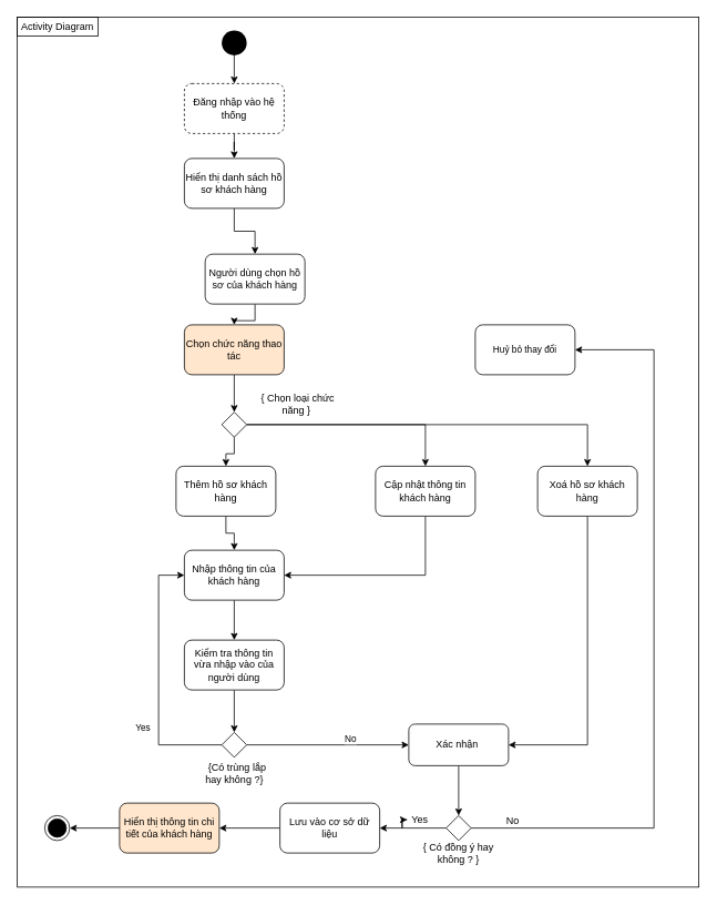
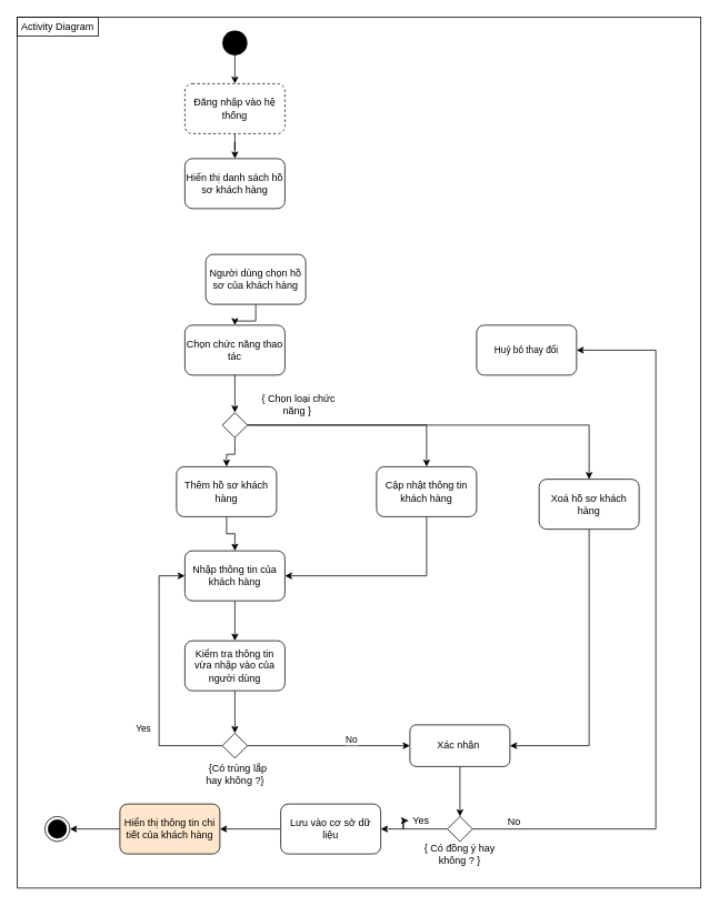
  <mxCell id="0" />
  <mxCell id="1" parent="0" />
  <mxCell id="2" style="edgeStyle=orthogonalEdgeStyle;rounded=0;orthogonalLoop=1;jettySize=auto;html=1;" parent="1" source="3" target="8" edge="1"><mxGeometry relative="1" as="geometry" /></mxCell>
  <mxCell id="3" value="Đăng nhập vào hệ thống" style="rounded=1;whiteSpace=wrap;html=1;dashed=1;" parent="1" vertex="1"><mxGeometry x="221" y="100" width="120" height="60" as="geometry" /></mxCell>
  <mxCell id="4" style="edgeStyle=orthogonalEdgeStyle;rounded=0;orthogonalLoop=1;jettySize=auto;html=1;entryX=0.5;entryY=0;entryDx=0;entryDy=0;" parent="1" target="3" edge="1"><mxGeometry relative="1" as="geometry"><mxPoint x="281" y="64" as="sourcePoint" /></mxGeometry></mxCell>
  <mxCell id="5" value="" style="ellipse;fillColor=#000000;strokeColor=none;" parent="1" vertex="1"><mxGeometry x="266" y="36" width="30" height="30" as="geometry" /></mxCell>
  <mxCell id="6" value="" style="ellipse;html=1;shape=endState;fillColor=#000000;strokeColor=#000000;" parent="1" vertex="1"><mxGeometry x="53" y="980" width="30" height="30" as="geometry" /></mxCell>
- <mxCell id="7" style="edgeStyle=orthogonalEdgeStyle;rounded=0;orthogonalLoop=1;jettySize=auto;html=1;entryX=0.5;entryY=0;entryDx=0;entryDy=0;" parent="1" source="8" target="10" edge="1"><mxGeometry relative="1" as="geometry" /></mxCell>
  <mxCell id="8" value="Hiển thị danh sách hồ sơ khách hàng" style="rounded=1;whiteSpace=wrap;html=1;" parent="1" vertex="1"><mxGeometry x="221" y="190" width="120" height="60" as="geometry" /></mxCell>
  <mxCell id="9" style="edgeStyle=orthogonalEdgeStyle;rounded=0;orthogonalLoop=1;jettySize=auto;html=1;entryX=0.5;entryY=0;entryDx=0;entryDy=0;" parent="1" source="10" target="14" edge="1"><mxGeometry relative="1" as="geometry" /></mxCell>
  <mxCell id="10" value="Người dùng chọn hồ sơ của khách hàng" style="rounded=1;whiteSpace=wrap;html=1;" parent="1" vertex="1"><mxGeometry x="246" y="305" width="120" height="60" as="geometry" /></mxCell>
  <mxCell id="11" style="edgeStyle=orthogonalEdgeStyle;rounded=0;orthogonalLoop=1;jettySize=auto;html=1;" edge="1" parent="1" source="12" target="6"><mxGeometry relative="1" as="geometry" /></mxCell>
  <mxCell id="12" value="Hiển thị thông tin chi tiết của khách hàng" style="rounded=1;whiteSpace=wrap;html=1;fillColor=#ffe6cc;" parent="1" vertex="1"><mxGeometry x="143" y="965" width="120" height="60" as="geometry" /></mxCell>
  <mxCell id="13" style="edgeStyle=orthogonalEdgeStyle;rounded=0;orthogonalLoop=1;jettySize=auto;html=1;entryX=0.5;entryY=0;entryDx=0;entryDy=0;" parent="1" source="14" target="18" edge="1"><mxGeometry relative="1" as="geometry" /></mxCell>
- <mxCell id="14" value="Chọn chức năng thao tác" style="rounded=1;whiteSpace=wrap;html=1;fillColor=#ffe6cc;" parent="1" vertex="1"><mxGeometry x="221" y="390" width="120" height="60" as="geometry" /></mxCell>
+ <mxCell id="14" value="Chọn chức năng thao tác" style="rounded=1;whiteSpace=wrap;html=1;" parent="1" vertex="1"><mxGeometry x="221" y="390" width="120" height="60" as="geometry" /></mxCell>
  <mxCell id="15" style="edgeStyle=orthogonalEdgeStyle;rounded=0;orthogonalLoop=1;jettySize=auto;html=1;entryX=0.5;entryY=0;entryDx=0;entryDy=0;" parent="1" source="18" target="20" edge="1"><mxGeometry relative="1" as="geometry" /></mxCell>
  <mxCell id="16" style="edgeStyle=orthogonalEdgeStyle;rounded=0;orthogonalLoop=1;jettySize=auto;html=1;entryX=0.5;entryY=0;entryDx=0;entryDy=0;" parent="1" source="18" target="22" edge="1"><mxGeometry relative="1" as="geometry" /></mxCell>
  <mxCell id="17" style="edgeStyle=orthogonalEdgeStyle;rounded=0;orthogonalLoop=1;jettySize=auto;html=1;entryX=0.5;entryY=0;entryDx=0;entryDy=0;" parent="1" source="18" target="24" edge="1"><mxGeometry relative="1" as="geometry"><Array as="points"><mxPoint x="706" y="510" /></Array></mxGeometry></mxCell>
  <mxCell id="18" value="" style="rhombus;" parent="1" vertex="1"><mxGeometry x="266" y="495" width="30" height="30" as="geometry" /></mxCell>
  <mxCell id="19" style="edgeStyle=orthogonalEdgeStyle;rounded=0;orthogonalLoop=1;jettySize=auto;html=1;entryX=0.5;entryY=0;entryDx=0;entryDy=0;" parent="1" source="20" target="26" edge="1"><mxGeometry relative="1" as="geometry" /></mxCell>
  <mxCell id="20" value="Thêm hồ sơ khách hàng" style="rounded=1;whiteSpace=wrap;html=1;" parent="1" vertex="1"><mxGeometry x="211" y="560" width="120" height="60" as="geometry" /></mxCell>
  <mxCell id="21" style="edgeStyle=orthogonalEdgeStyle;rounded=0;orthogonalLoop=1;jettySize=auto;html=1;entryX=1;entryY=0.5;entryDx=0;entryDy=0;" parent="1" source="22" target="26" edge="1"><mxGeometry relative="1" as="geometry"><Array as="points"><mxPoint x="511" y="691" /></Array><mxPoint x="592" y="696" as="sourcePoint" /></mxGeometry></mxCell>
  <mxCell id="22" value="Cập nhật thông tin khách hàng" style="rounded=1;whiteSpace=wrap;html=1;" parent="1" vertex="1"><mxGeometry x="451" y="560" width="120" height="60" as="geometry" /></mxCell>
  <mxCell id="23" style="edgeStyle=orthogonalEdgeStyle;rounded=0;orthogonalLoop=1;jettySize=auto;html=1;entryX=1;entryY=0.5;entryDx=0;entryDy=0;" edge="1" parent="1" source="24" target="35"><mxGeometry relative="1" as="geometry"><Array as="points"><mxPoint x="706" y="895" /></Array></mxGeometry></mxCell>
- <mxCell id="24" value="Xoá hồ sơ khách hàng" style="rounded=1;whiteSpace=wrap;html=1;" parent="1" vertex="1"><mxGeometry x="646" y="560" width="120" height="60" as="geometry" /></mxCell>
+ <mxCell id="24" value="Xoá hồ sơ khách hàng" style="rounded=1;whiteSpace=wrap;html=1;" parent="1" vertex="1"><mxGeometry x="646" y="575" width="120" height="60" as="geometry" /></mxCell>
  <mxCell id="25" style="edgeStyle=orthogonalEdgeStyle;rounded=0;orthogonalLoop=1;jettySize=auto;html=1;" parent="1" source="26" target="28" edge="1"><mxGeometry relative="1" as="geometry" /></mxCell>
  <mxCell id="26" value="Nhập thông tin của khách hàng" style="rounded=1;whiteSpace=wrap;html=1;" parent="1" vertex="1"><mxGeometry x="221" y="661" width="120" height="60" as="geometry" /></mxCell>
  <mxCell id="27" style="edgeStyle=orthogonalEdgeStyle;rounded=0;orthogonalLoop=1;jettySize=auto;html=1;entryX=0.5;entryY=0;entryDx=0;entryDy=0;" parent="1" source="28" target="33" edge="1"><mxGeometry relative="1" as="geometry" /></mxCell>
  <mxCell id="28" value="Kiểm tra thông tin vừa nhập vào của người dùng" style="rounded=1;whiteSpace=wrap;html=1;" parent="1" vertex="1"><mxGeometry x="221" y="769" width="120" height="60" as="geometry" /></mxCell>
  <mxCell id="29" style="edgeStyle=orthogonalEdgeStyle;rounded=0;orthogonalLoop=1;jettySize=auto;html=1;entryX=0;entryY=0.5;entryDx=0;entryDy=0;" parent="1" source="33" target="26" edge="1"><mxGeometry relative="1" as="geometry"><mxPoint x="151" y="810" as="targetPoint" /><Array as="points"><mxPoint x="190" y="895" /><mxPoint x="190" y="691" /></Array></mxGeometry></mxCell>
  <mxCell id="30" value="Yes" style="edgeLabel;html=1;align=center;verticalAlign=middle;resizable=0;points=[];" parent="29" vertex="1" connectable="0"><mxGeometry x="0.192" y="4" relative="1" as="geometry"><mxPoint x="-16" y="88" as="offset" /></mxGeometry></mxCell>
  <mxCell id="31" style="edgeStyle=orthogonalEdgeStyle;rounded=0;orthogonalLoop=1;jettySize=auto;html=1;" parent="1" source="33" target="35" edge="1"><mxGeometry relative="1" as="geometry" /></mxCell>
  <mxCell id="32" value="No" style="edgeLabel;html=1;align=center;verticalAlign=middle;resizable=0;points=[];" parent="31" vertex="1" connectable="0"><mxGeometry x="0.342" y="2" relative="1" as="geometry"><mxPoint x="-7" y="-6" as="offset" /></mxGeometry></mxCell>
  <mxCell id="33" value="" style="rhombus;" parent="1" vertex="1"><mxGeometry x="266" y="880" width="30" height="30" as="geometry" /></mxCell>
  <mxCell id="34" style="edgeStyle=orthogonalEdgeStyle;rounded=0;orthogonalLoop=1;jettySize=auto;html=1;entryX=0.5;entryY=0;entryDx=0;entryDy=0;" parent="1" source="35" target="38" edge="1"><mxGeometry relative="1" as="geometry" /></mxCell>
  <mxCell id="35" value="Xác nhận&amp;nbsp;" style="rounded=1;whiteSpace=wrap;html=1;" parent="1" vertex="1"><mxGeometry x="491" y="870" width="120" height="50" as="geometry" /></mxCell>
  <mxCell id="36" style="edgeStyle=orthogonalEdgeStyle;rounded=0;orthogonalLoop=1;jettySize=auto;html=1;" parent="1" source="46" target="41" edge="1"><mxGeometry relative="1" as="geometry"><Array as="points"><mxPoint x="483" y="995" /></Array></mxGeometry></mxCell>
  <mxCell id="37" style="edgeStyle=orthogonalEdgeStyle;rounded=0;orthogonalLoop=1;jettySize=auto;html=1;entryX=1;entryY=0.5;entryDx=0;entryDy=0;" edge="1" parent="1" source="38" target="45"><mxGeometry relative="1" as="geometry"><Array as="points"><mxPoint x="786" y="995" /><mxPoint x="786" y="420" /></Array></mxGeometry></mxCell>
  <mxCell id="38" value="" style="rhombus;" parent="1" vertex="1"><mxGeometry x="536" y="980" width="30" height="30" as="geometry" /></mxCell>
  <mxCell id="39" value="&amp;nbsp; {Có trùng lắp hay không ?}" style="text;html=1;strokeColor=none;fillColor=none;align=center;verticalAlign=middle;whiteSpace=wrap;rounded=0;" parent="1" vertex="1"><mxGeometry x="234.5" y="914" width="93" height="30" as="geometry" /></mxCell>
  <mxCell id="40" style="edgeStyle=orthogonalEdgeStyle;rounded=0;orthogonalLoop=1;jettySize=auto;html=1;" parent="1" source="41" target="12" edge="1"><mxGeometry relative="1" as="geometry" /></mxCell>
  <mxCell id="41" value="Lưu vào cơ sở dữ liệu" style="rounded=1;whiteSpace=wrap;html=1;" parent="1" vertex="1"><mxGeometry x="336" y="965" width="120" height="60" as="geometry" /></mxCell>
  <mxCell id="42" value="&amp;nbsp;{ Chọn loại chức năng }" style="text;html=1;strokeColor=none;fillColor=none;align=center;verticalAlign=middle;whiteSpace=wrap;rounded=0;" parent="1" vertex="1"><mxGeometry x="301" y="470" width="110" height="30" as="geometry" /></mxCell>
  <mxCell id="43" value="{ Có đồng ý hay không ? }" style="text;html=1;strokeColor=none;fillColor=none;align=center;verticalAlign=middle;whiteSpace=wrap;rounded=0;" parent="1" vertex="1"><mxGeometry x="506" y="1010" width="90" height="30" as="geometry" /></mxCell>
  <mxCell id="44" value="No" style="text;html=1;align=center;verticalAlign=middle;resizable=0;points=[];autosize=1;" parent="1" vertex="1"><mxGeometry x="601" y="976" width="30" height="20" as="geometry" /></mxCell>
  <mxCell id="45" value="&lt;span style=&quot;font-size: 11px ; background-color: rgb(255 , 255 , 255)&quot;&gt;Huỷ bỏ thay đổi&lt;/span&gt;" style="rounded=1;whiteSpace=wrap;html=1;" parent="1" vertex="1"><mxGeometry x="571" y="390" width="120" height="60" as="geometry" /></mxCell>
  <mxCell id="46" value="Yes" style="text;html=1;align=center;verticalAlign=middle;resizable=0;points=[];autosize=1;" vertex="1" parent="1"><mxGeometry x="489" y="976" width="30" height="18" as="geometry" /></mxCell>
  <mxCell id="47" style="edgeStyle=orthogonalEdgeStyle;rounded=0;orthogonalLoop=1;jettySize=auto;html=1;" edge="1" parent="1" source="38" target="46"><mxGeometry relative="1" as="geometry"><Array as="points"><mxPoint x="483" y="995" /></Array><mxPoint x="536" y="995" as="sourcePoint" /><mxPoint x="456" y="995" as="targetPoint" /></mxGeometry></mxCell>
  <mxCell id="48" value="" style="rounded=0;whiteSpace=wrap;html=1;fillColor=none;" vertex="1" parent="1"><mxGeometry x="20" y="20" width="820" height="1046" as="geometry" /></mxCell>
  <mxCell id="49" value="Activity Diagram" style="rounded=0;whiteSpace=wrap;html=1;fillColor=none;" vertex="1" parent="1"><mxGeometry x="20" y="20" width="97" height="23" as="geometry" /></mxCell>
